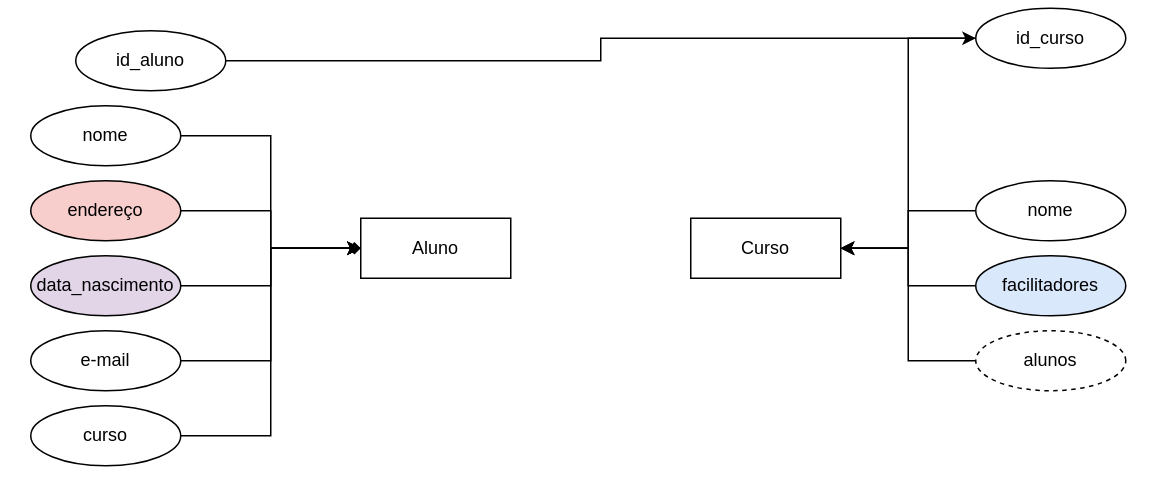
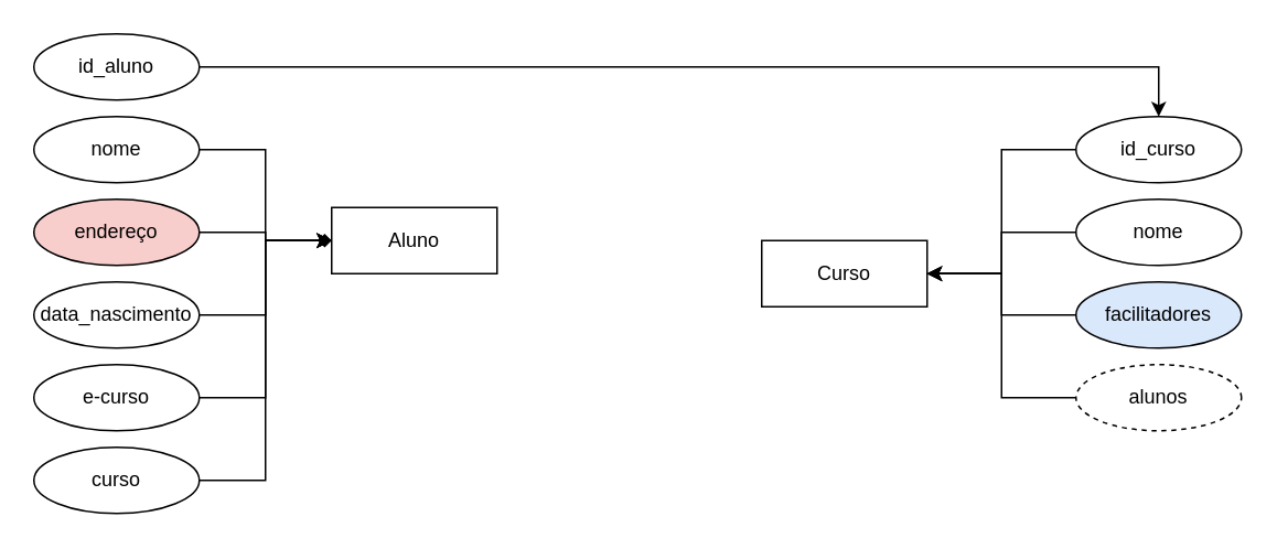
  <mxCell id="0" />
  <mxCell id="1" parent="0" />
- <mxCell id="2" value="Aluno" style="whiteSpace=wrap;html=1;align=center;" vertex="1" parent="1"><mxGeometry x="240" y="145" width="100" height="40" as="geometry" /></mxCell>
+ <mxCell id="2" value="Aluno" style="whiteSpace=wrap;html=1;align=center;" vertex="1" parent="1"><mxGeometry x="200" y="125" width="100" height="40" as="geometry" /></mxCell>
  <mxCell id="3" value="" style="edgeStyle=orthogonalEdgeStyle;rounded=0;orthogonalLoop=1;jettySize=auto;html=1;" edge="1" parent="1" source="4" target="19"><mxGeometry relative="1" as="geometry"><mxPoint x="200" y="40" as="targetPoint" /></mxGeometry></mxCell>
- <mxCell id="4" value="id_aluno" style="ellipse;whiteSpace=wrap;html=1;align=center;" vertex="1" parent="1"><mxGeometry x="50" y="20" width="100" height="40" as="geometry" /></mxCell>
+ <mxCell id="4" value="id_aluno" style="ellipse;whiteSpace=wrap;html=1;align=center;" vertex="1" parent="1"><mxGeometry x="20" y="20" width="100" height="40" as="geometry" /></mxCell>
  <mxCell id="5" value="" style="edgeStyle=orthogonalEdgeStyle;rounded=0;orthogonalLoop=1;jettySize=auto;html=1;entryX=0;entryY=0.5;entryDx=0;entryDy=0;" edge="1" parent="1" source="6" target="2"><mxGeometry relative="1" as="geometry"><mxPoint x="200" y="90" as="targetPoint" /></mxGeometry></mxCell>
  <mxCell id="6" value="nome" style="ellipse;whiteSpace=wrap;html=1;align=center;" vertex="1" parent="1"><mxGeometry x="20" y="70" width="100" height="40" as="geometry" /></mxCell>
  <mxCell id="7" value="" style="edgeStyle=orthogonalEdgeStyle;rounded=0;orthogonalLoop=1;jettySize=auto;html=1;entryX=0;entryY=0.5;entryDx=0;entryDy=0;endArrow=diamond;" edge="1" parent="1" source="8" target="2"><mxGeometry relative="1" as="geometry"><mxPoint x="200" y="140" as="targetPoint" /></mxGeometry></mxCell>
  <mxCell id="8" value="endereço" style="ellipse;whiteSpace=wrap;html=1;align=center;fillColor=#f8cecc;" vertex="1" parent="1"><mxGeometry x="20" y="120" width="100" height="40" as="geometry" /></mxCell>
  <mxCell id="9" value="" style="edgeStyle=orthogonalEdgeStyle;rounded=0;orthogonalLoop=1;jettySize=auto;html=1;entryX=0;entryY=0.5;entryDx=0;entryDy=0;" edge="1" parent="1" source="10" target="2"><mxGeometry relative="1" as="geometry"><mxPoint x="200" y="190" as="targetPoint" /></mxGeometry></mxCell>
- <mxCell id="10" value="data_nascimento" style="ellipse;whiteSpace=wrap;html=1;align=center;fillColor=#e1d5e7;" vertex="1" parent="1"><mxGeometry x="20" y="170" width="100" height="40" as="geometry" /></mxCell>
+ <mxCell id="10" value="data_nascimento" style="ellipse;whiteSpace=wrap;html=1;align=center;" vertex="1" parent="1"><mxGeometry x="20" y="170" width="100" height="40" as="geometry" /></mxCell>
  <mxCell id="11" value="" style="edgeStyle=orthogonalEdgeStyle;rounded=0;orthogonalLoop=1;jettySize=auto;html=1;entryX=0;entryY=0.5;entryDx=0;entryDy=0;" edge="1" parent="1" source="12" target="2"><mxGeometry relative="1" as="geometry"><mxPoint x="200" y="240" as="targetPoint" /></mxGeometry></mxCell>
- <mxCell id="12" value="e-mail" style="ellipse;whiteSpace=wrap;html=1;align=center;" vertex="1" parent="1"><mxGeometry x="20" y="220" width="100" height="40" as="geometry" /></mxCell>
+ <mxCell id="12" value="e-curso" style="ellipse;whiteSpace=wrap;html=1;align=center;" vertex="1" parent="1"><mxGeometry x="20" y="220" width="100" height="40" as="geometry" /></mxCell>
  <mxCell id="13" value="Curso" style="whiteSpace=wrap;html=1;align=center;" vertex="1" parent="1"><mxGeometry x="460" y="145" width="100" height="40" as="geometry" /></mxCell>
  <mxCell id="14" value="" style="edgeStyle=orthogonalEdgeStyle;rounded=0;orthogonalLoop=1;jettySize=auto;html=1;entryX=1;entryY=0.5;entryDx=0;entryDy=0;" edge="1" parent="1" source="15" target="13"><mxGeometry relative="1" as="geometry"><mxPoint x="570" y="225" as="targetPoint" /></mxGeometry></mxCell>
  <mxCell id="15" value="facilitadores" style="ellipse;whiteSpace=wrap;html=1;align=center;flipV=1;fillColor=#dae8fc;" vertex="1" parent="1"><mxGeometry x="650" y="170" width="100" height="40" as="geometry" /></mxCell>
  <mxCell id="16" value="" style="edgeStyle=orthogonalEdgeStyle;rounded=0;orthogonalLoop=1;jettySize=auto;html=1;" edge="1" parent="1" source="17" target="13"><mxGeometry relative="1" as="geometry" /></mxCell>
  <mxCell id="17" value="nome" style="ellipse;whiteSpace=wrap;html=1;align=center;flipV=1;" vertex="1" parent="1"><mxGeometry x="650" y="120" width="100" height="40" as="geometry" /></mxCell>
  <mxCell id="18" value="" style="edgeStyle=orthogonalEdgeStyle;rounded=0;orthogonalLoop=1;jettySize=auto;html=1;entryX=1;entryY=0.5;entryDx=0;entryDy=0;" edge="1" parent="1" source="19" target="13"><mxGeometry relative="1" as="geometry" /></mxCell>
- <mxCell id="19" value="id_curso" style="ellipse;whiteSpace=wrap;html=1;align=center;flipV=1;" vertex="1" parent="1"><mxGeometry x="650" y="5" width="100" height="40" as="geometry" /></mxCell>
+ <mxCell id="19" value="id_curso" style="ellipse;whiteSpace=wrap;html=1;align=center;flipV=1;" vertex="1" parent="1"><mxGeometry x="650" y="70" width="100" height="40" as="geometry" /></mxCell>
  <mxCell id="20" value="" style="edgeStyle=orthogonalEdgeStyle;rounded=0;orthogonalLoop=1;jettySize=auto;html=1;entryX=1;entryY=0.5;entryDx=0;entryDy=0;" edge="1" parent="1" source="21" target="13"><mxGeometry relative="1" as="geometry"><mxPoint x="570" y="255" as="targetPoint" /></mxGeometry></mxCell>
  <mxCell id="21" value="alunos" style="ellipse;whiteSpace=wrap;html=1;align=center;flipV=1;dashed=1;" vertex="1" parent="1"><mxGeometry x="650" y="220" width="100" height="40" as="geometry" /></mxCell>
  <mxCell id="22" value="" style="edgeStyle=orthogonalEdgeStyle;rounded=0;orthogonalLoop=1;jettySize=auto;html=1;entryX=0;entryY=0.5;entryDx=0;entryDy=0;" edge="1" parent="1" source="23" target="2"><mxGeometry relative="1" as="geometry"><mxPoint x="200" y="290" as="targetPoint" /></mxGeometry></mxCell>
  <mxCell id="23" value="curso" style="ellipse;whiteSpace=wrap;html=1;align=center;" vertex="1" parent="1"><mxGeometry x="20" y="270" width="100" height="40" as="geometry" /></mxCell>
